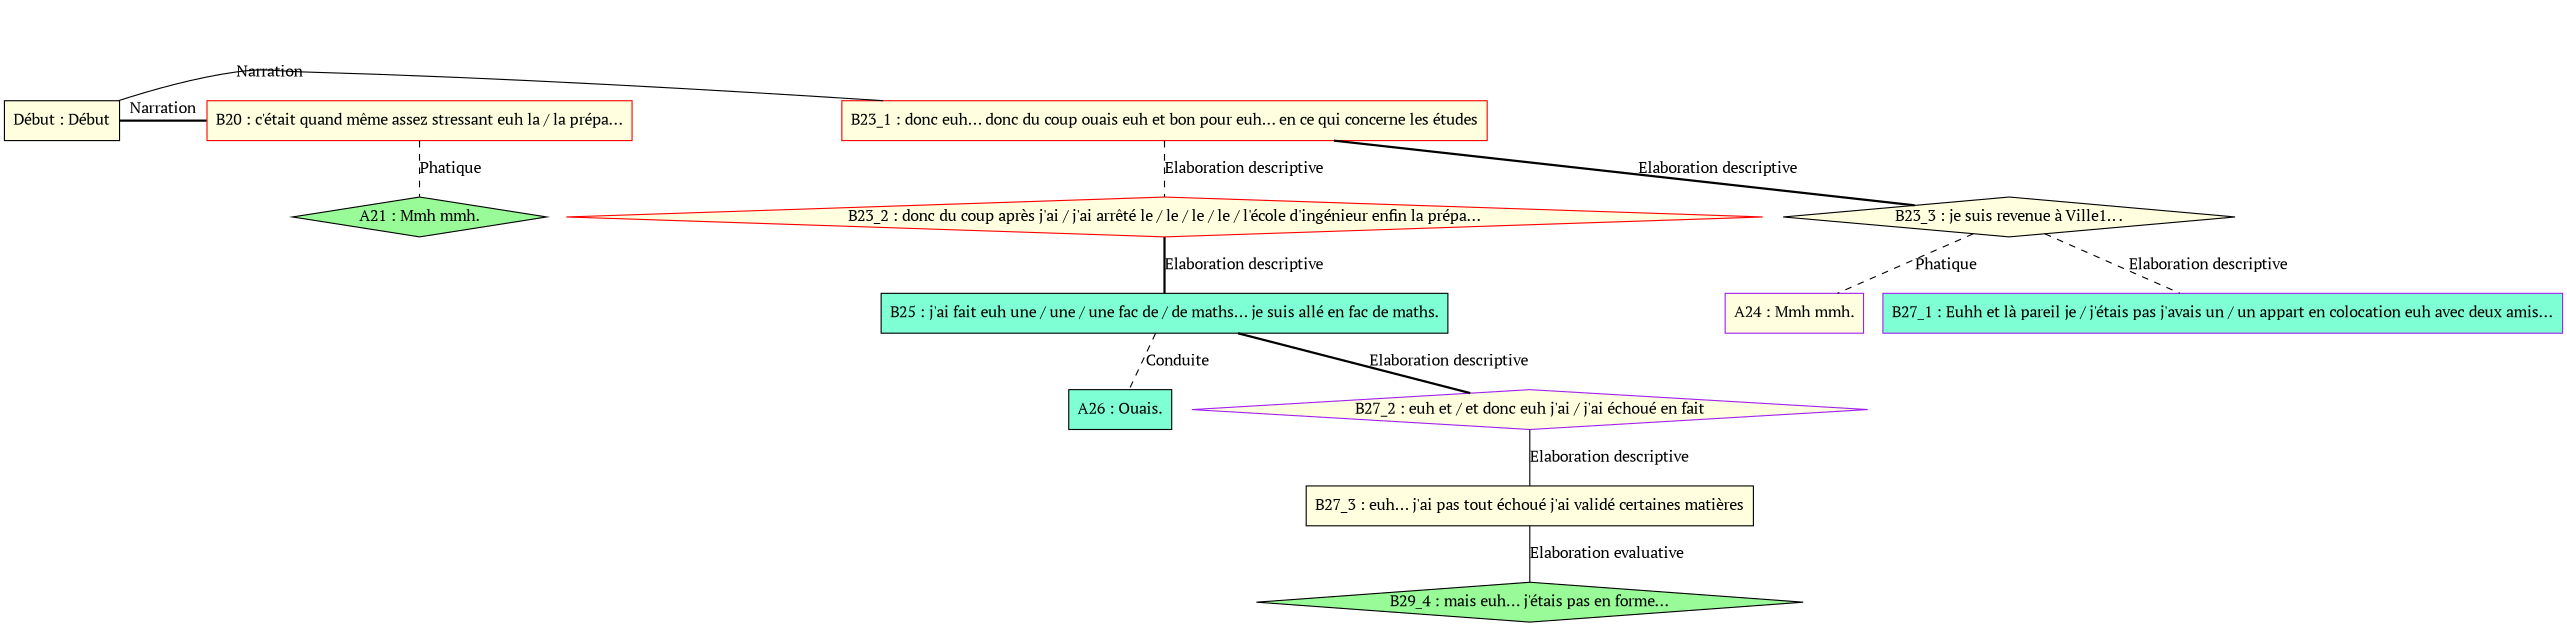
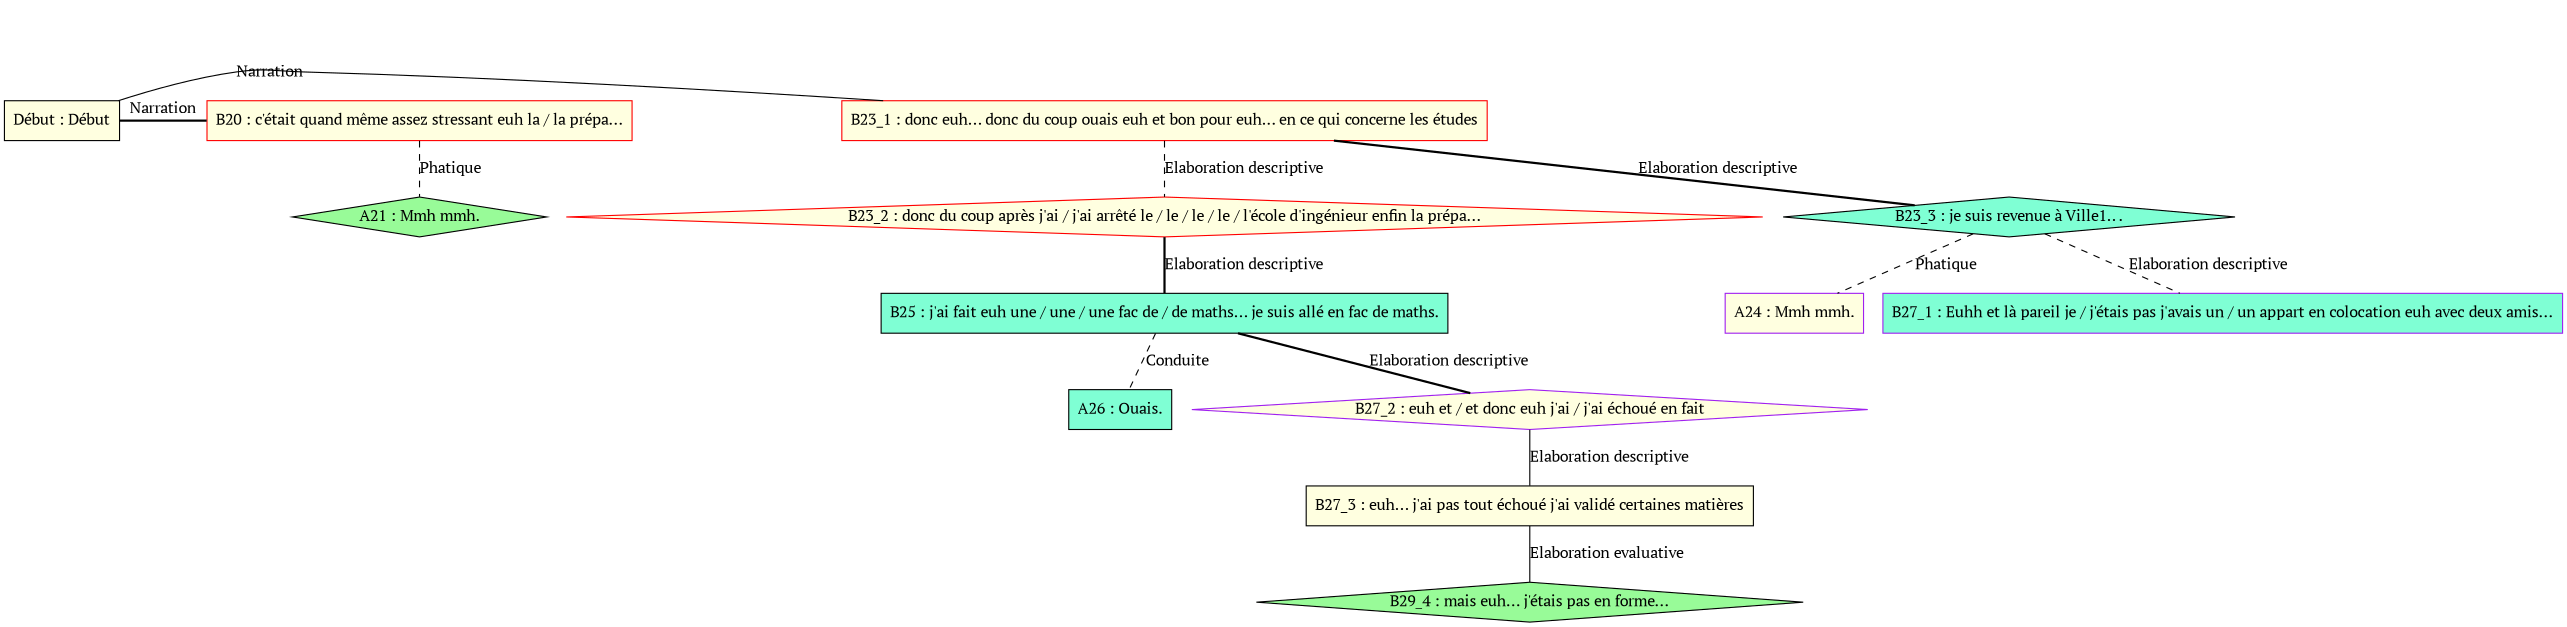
  digraph {
    fontname="PT Serif"
    newrank=true
    node [fontname="PT Serif" shape=box style=filled color=black fillcolor=lightyellow]
    edge [fontname="PT Serif" style=dashed weight=2 dir=none]
    zero [style=invis color="" fillcolor=""]
    n2 [label="Début : Début"]
    n3 [color=red label="B20 : c'était quand même assez stressant euh la / la prépa..."]
    n4 [color=red label="B23_1 : donc euh... donc du coup ouais euh et bon pour euh... en ce qui concerne les études"]
    n5 [fillcolor=palegreen label="A21 : Mmh mmh." shape=diamond]
    n6 [color=red label="B23_2 : donc du coup après j'ai / j'ai arrêté le / le / le / le / l'école d'ingénieur enfin la prépa..." shape=diamond]
-   n7 [label="B23_3 : je suis revenue à Ville1.. ." shape=diamond]
+   n7 [fillcolor=aquamarine label="B23_3 : je suis revenue à Ville1.. ." shape=diamond]
    n8 [fillcolor=aquamarine label="B25 : j'ai fait euh une / une / une fac de / de maths... je suis allé en fac de maths."]
    n9 [color=purple label="A24 : Mmh mmh."]
    n10 [color=purple fillcolor=aquamarine label="B27_1 : Euhh et là pareil je / j'étais pas j'avais un / un appart en colocation euh avec deux amis..."]
    n11 [fillcolor=aquamarine label="A26 : Ouais."]
    n12 [color=purple label="B27_2 : euh et / et donc euh j'ai / j'ai échoué en fait" shape=diamond]
    n13 [label="B27_3 : euh... j'ai pas tout échoué j'ai validé certaines matières"]
    n14 [fillcolor=palegreen label="B29_4 : mais euh... j'étais pas en forme..." shape=diamond]
    zero -> n2 [style=invis weight="" dir=""]
    zero -> n3 [style=invis weight=1 dir=""]
    zero -> n4 [style=invis weight=1 dir=""]
    n2 -> n3 [constraint=false label=Narration style=bold weight=""]
    n2 -> n4 [constraint=false label=Narration style=solid weight=""]
    n3 -> n5 [label=Phatique]
    n4 -> n6 [label="Elaboration descriptive"]
    n4 -> n7 [label="Elaboration descriptive" style=bold]
    n6 -> n8 [label="Elaboration descriptive" style=bold]
    n7 -> n9 [label=Phatique]
    n7 -> n10 [label="Elaboration descriptive"]
    n8 -> n11 [label=Conduite]
    n8 -> n12 [label="Elaboration descriptive" style=bold]
    n12 -> n13 [label="Elaboration descriptive" style=solid]
    n13 -> n14 [label="Elaboration evaluative" style=solid]
  }
